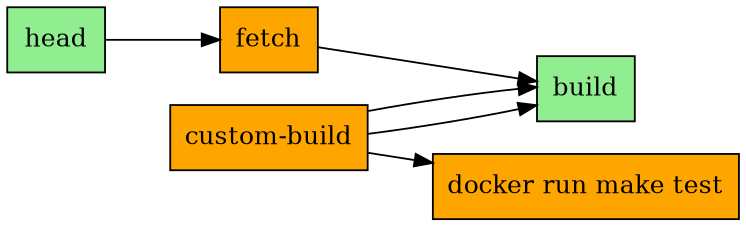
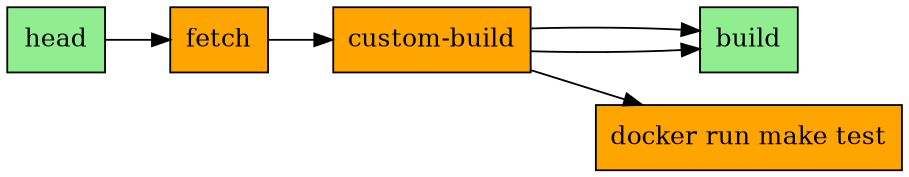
  digraph {
    rankdir=LR
    node [fillcolor="#ffa500" shape=box style=filled]
    n1 [fillcolor="#90ee90" label=head]
    n2 [label=fetch]
    n3 [label="custom-build"]
    n4 [fillcolor="#90ee90" label=build]
    n5 [label="docker run make test"]
    n1 -> n2
-   n2 -> n4
+   n2 -> n3
    n3 -> n4
    n3 -> n4
    n3 -> n5
  }
